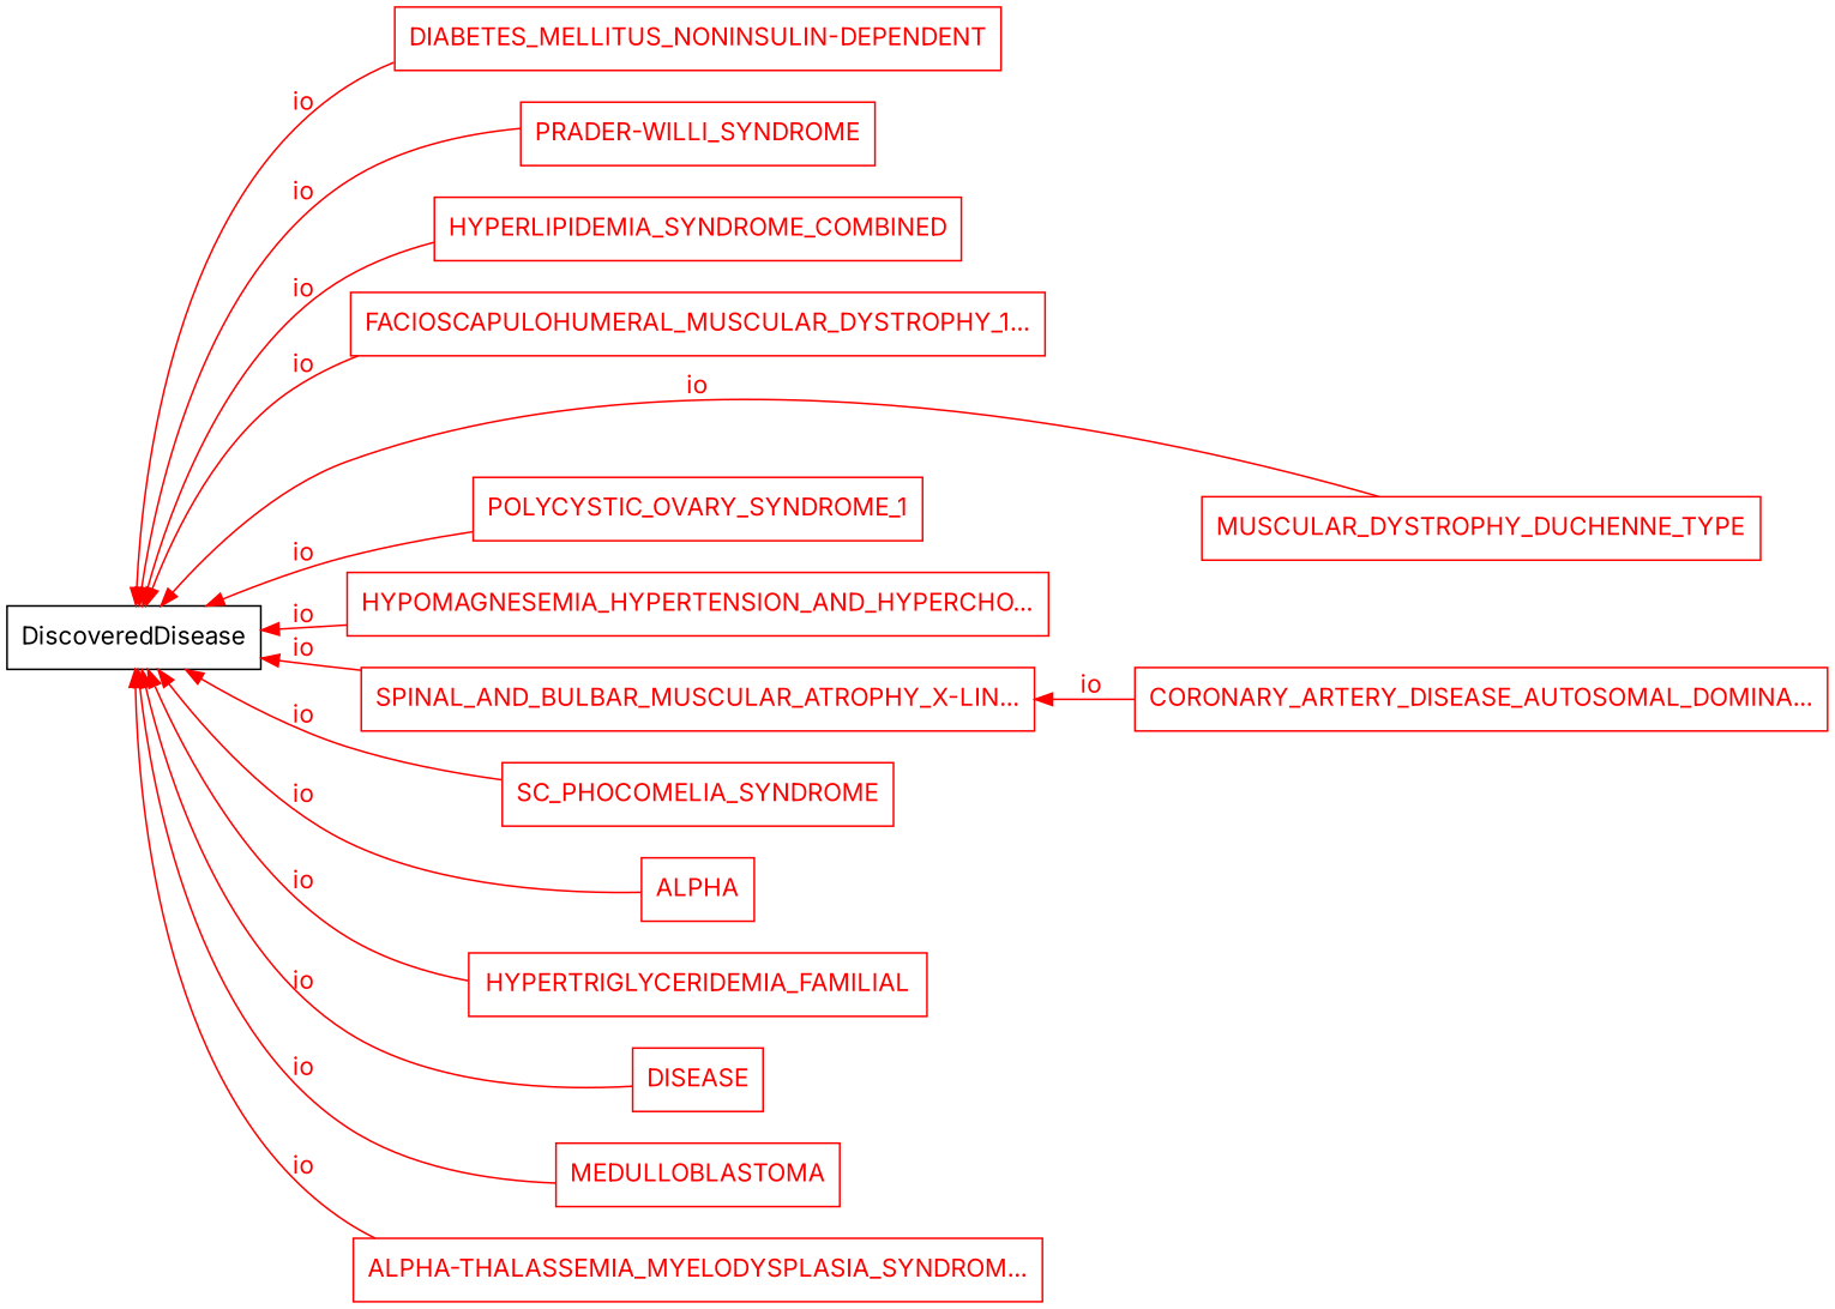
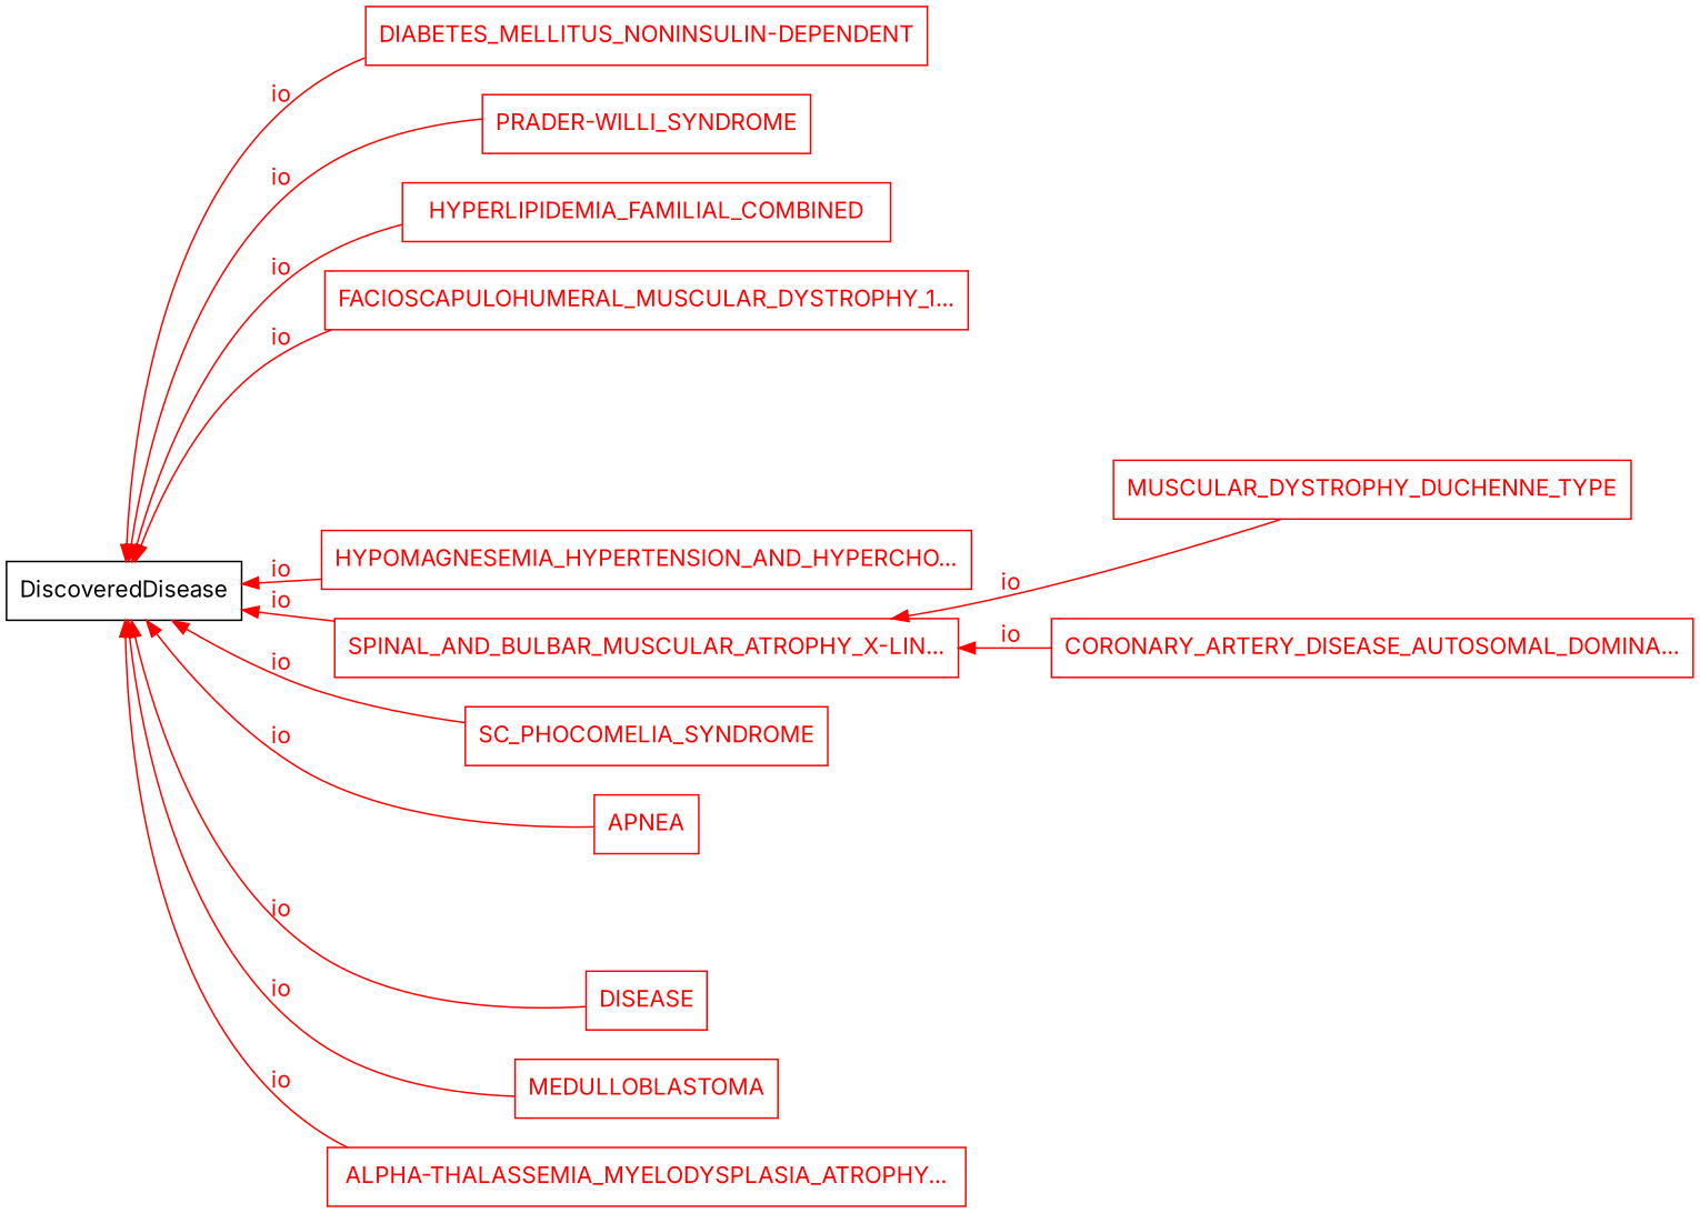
  digraph {
    fontname=Inter
    rankdir=LR
    node [color="0.0,1.0,1.0" fontcolor="0.0,1.0,1.0" fontname=Inter shape=box]
    edge [color="0.0,1.0,1.0" dir=back fontcolor="0.0,1.0,1.0" fontname=Inter]
    n1 [height=0.50 label="DIABETES_MELLITUS_NONINSULIN-DEPENDENT" width=4.69]
    n2 [color="0.0,0.0,0.0" fontcolor="0.0,0.0,0.0" height=0.50 label=DiscoveredDisease width=1.72]
    n3 [height=0.50 label="PRADER-WILLI_SYNDROME" width=2.78]
-   n4 [height=0.50 label=HYPERLIPIDEMIA_SYNDROME_COMBINED width=3.94]
+   n4 [height=0.50 label=HYPERLIPIDEMIA_FAMILIAL_COMBINED width=3.94]
    n5 [height=0.50 label="FACIOSCAPULOHUMERAL_MUSCULAR_DYSTROPHY_1..." width=5.39]
    n6 [height=0.50 label=MUSCULAR_DYSTROPHY_DUCHENNE_TYPE width=4.31]
-   n7 [height=0.50 label=POLYCYSTIC_OVARY_SYNDROME_1 width=3.53]
    n8 [height=0.50 label="HYPOMAGNESEMIA_HYPERTENSION_AND_HYPERCHO..." width=5.39]
    n9 [height=0.50 label="SPINAL_AND_BULBAR_MUSCULAR_ATROPHY_X-LIN..." width=5.19]
    n10 [height=0.50 label=SC_PHOCOMELIA_SYNDROME width=3.00]
-   n11 [height=0.50 label=ALPHA width=0.86]
-   n12 [height=0.50 label=HYPERTRIGLYCERIDEMIA_FAMILIAL width=3.61]
+   n11 [height=0.50 label=APNEA width=0.86]
    n13 [height=0.50 label=DISEASE width=1.03]
    n14 [height=0.50 label=MEDULLOBLASTOMA width=2.22]
-   n15 [height=0.50 label="ALPHA-THALASSEMIA_MYELODYSPLASIA_SYNDROM..." width=5.33]
+   n15 [height=0.50 label="ALPHA-THALASSEMIA_MYELODYSPLASIA_ATROPHY..." width=5.33]
    n16 [height=0.50 label="CORONARY_ARTERY_DISEASE_AUTOSOMAL_DOMINA..." width=5.36]
    n2 -> n1 [label=io]
    n2 -> n3 [label=io]
    n2 -> n4 [label=io]
    n2 -> n5 [label=io]
-   n2 -> n6 [label=io]
-   n2 -> n7 [label=io]
+   n9 -> n6 [label=io]
    n2 -> n8 [label=io]
    n2 -> n9 [label=io]
    n2 -> n10 [label=io]
    n2 -> n11 [label=io]
-   n2 -> n12 [label=io]
    n2 -> n13 [label=io]
    n2 -> n14 [label=io]
    n2 -> n15 [label=io]
    n9 -> n16 [label=io]
  }
